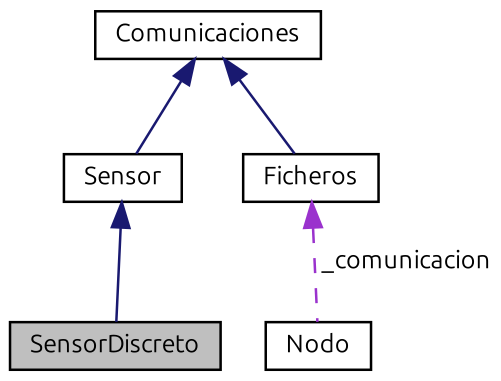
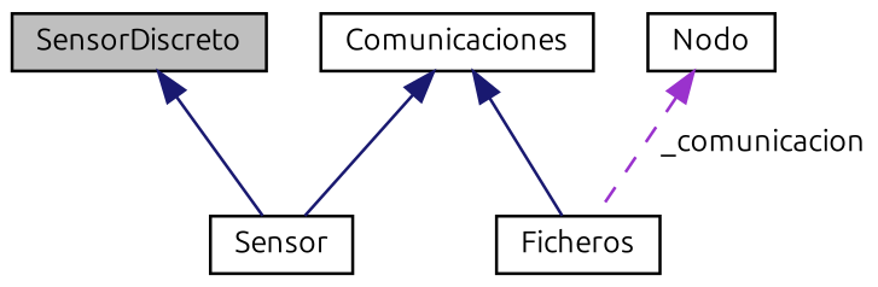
  digraph {
    fontname=Ubuntu
    node [color=black fillcolor=white fontname=Ubuntu fontsize=10 shape=record style=filled]
    edge [color=midnightblue dir=back fontname=Ubuntu fontsize=10 labelfontname=Helvetica labelfontsize=10 style=solid]
    n1 [fillcolor=grey75 fontcolor=black height=0.2 label=SensorDiscreto width=0.4]
    n2 [height=0.2 label=Sensor width=0.4]
    n3 [height=0.2 label=Nodo width=0.4]
    n4 [height=0.2 label=Ficheros width=0.4]
    n5 [height=0.2 label=Comunicaciones width=0.4]
-   n2 -> n1
-   n4 -> n3 [color=darkorchid3 label=" _comunicacion" style=dashed]
+   n1 -> n2
+   n3 -> n4 [color=darkorchid3 label=" _comunicacion" style=dashed]
    n5 -> n2
    n5 -> n4
  }
